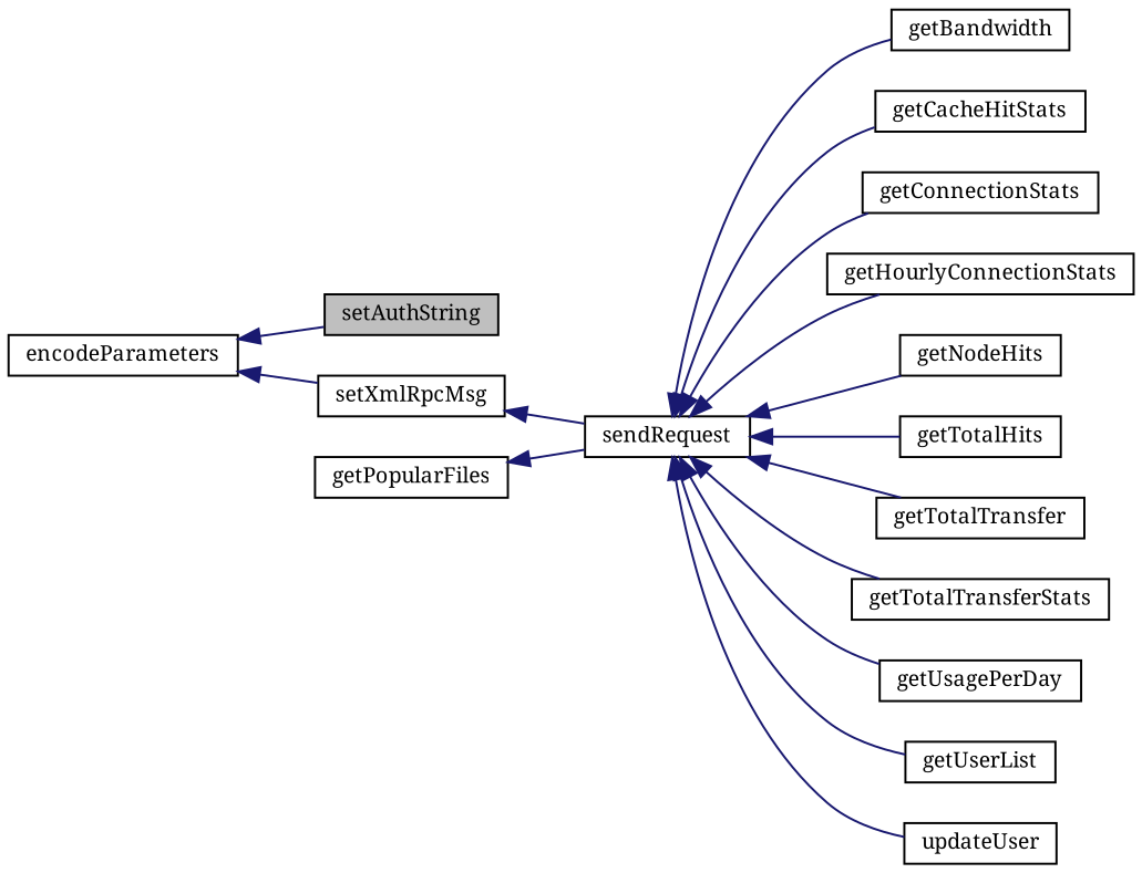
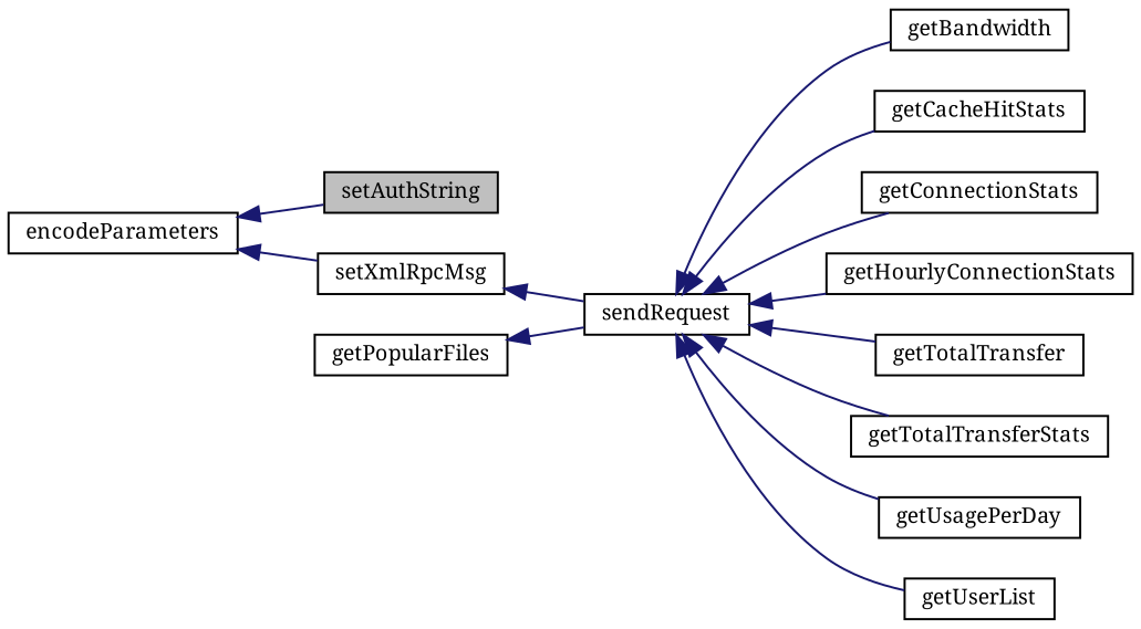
  digraph {
    fontname="Noto Serif"
    rankdir=LR
    node [color=black fillcolor=white fontname="Noto Serif" fontsize=10 shape=record style=filled]
    edge [color=midnightblue dir=back fontname="Noto Serif" fontsize=10 labelfontname=Helvetica labelfontsize=10 style=solid]
    n1 [fillcolor=grey75 fontcolor=black height=0.2 label=setAuthString width=0.4]
    n2 [height=0.2 label=encodeParameters width=0.4]
    n3 [height=0.2 label=setXmlRpcMsg width=0.4]
    n4 [height=0.2 label=sendRequest width=0.4]
    n5 [height=0.2 label=getBandwidth width=0.4]
    n6 [height=0.2 label=getCacheHitStats width=0.4]
    n7 [height=0.2 label=getConnectionStats width=0.4]
    n8 [height=0.2 label=getHourlyConnectionStats width=0.4]
-   n9 [height=0.2 label=getNodeHits width=0.4]
-   n10 [height=0.2 label=getTotalHits width=0.4]
    n11 [height=0.2 label=getTotalTransfer width=0.4]
    n12 [height=0.2 label=getTotalTransferStats width=0.4]
    n13 [height=0.2 label=getUsagePerDay width=0.4]
    n14 [height=0.2 label=getUserList width=0.4]
-   n15 [height=0.2 label=updateUser width=0.4]
    n16 [height=0.2 label=getPopularFiles width=0.4]
    n2 -> n1
    n2 -> n3
    n3 -> n4
    n4 -> n5
    n4 -> n6
    n4 -> n7
    n4 -> n8
-   n4 -> n9
-   n4 -> n10
    n4 -> n11
    n4 -> n12
    n4 -> n13
    n4 -> n14
-   n4 -> n15
    n16 -> n4
  }
